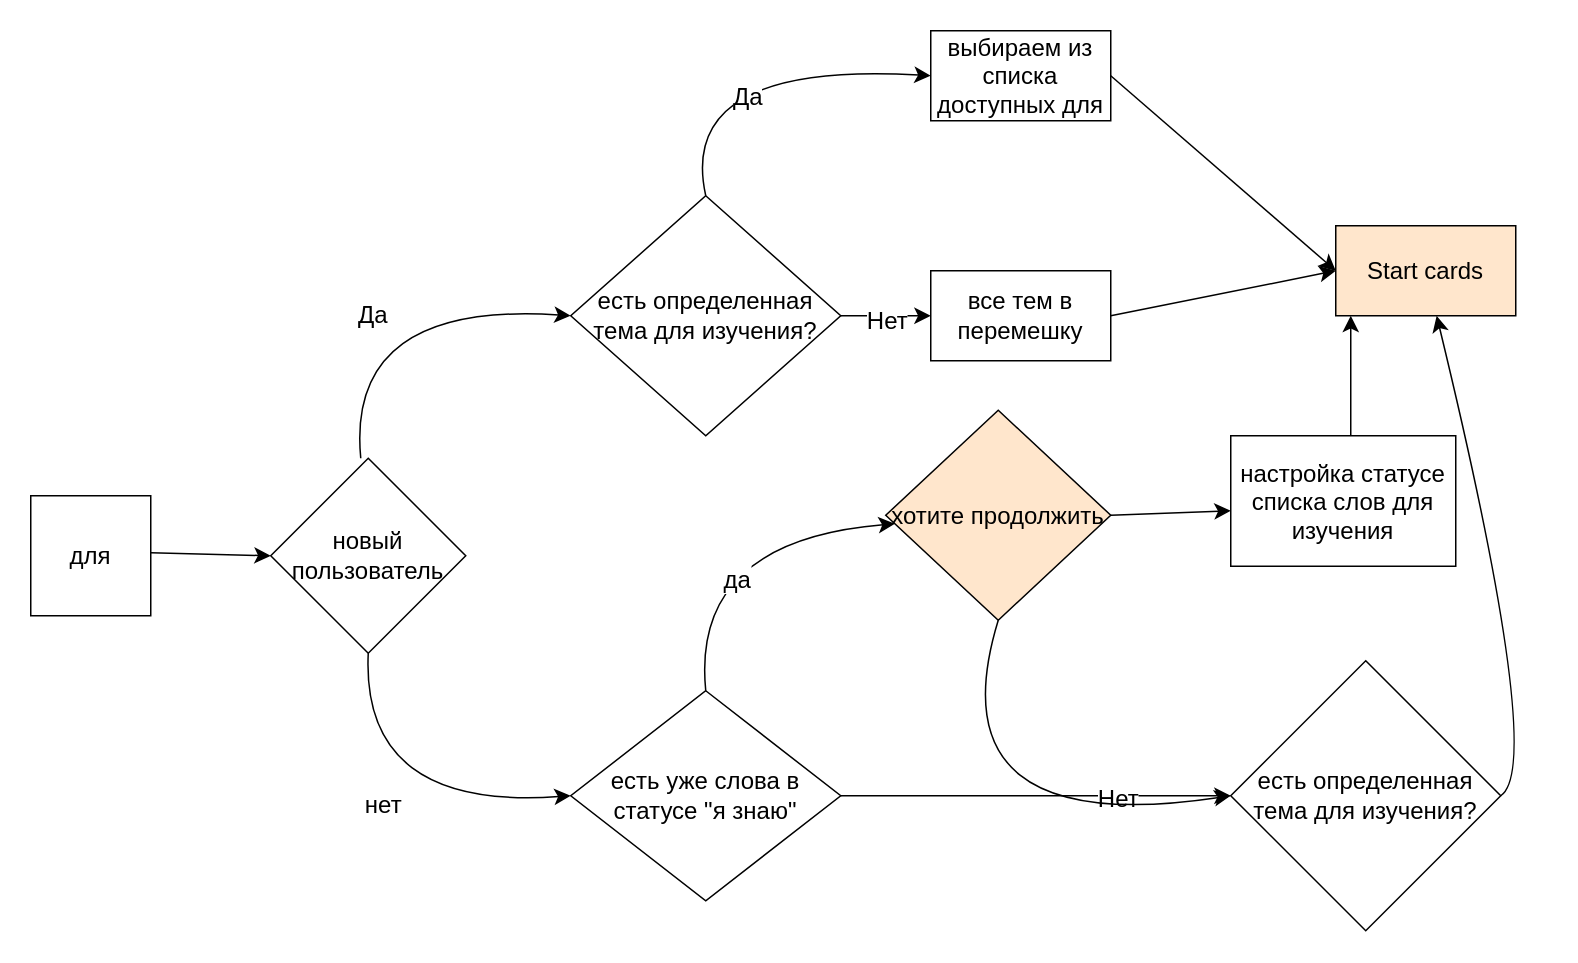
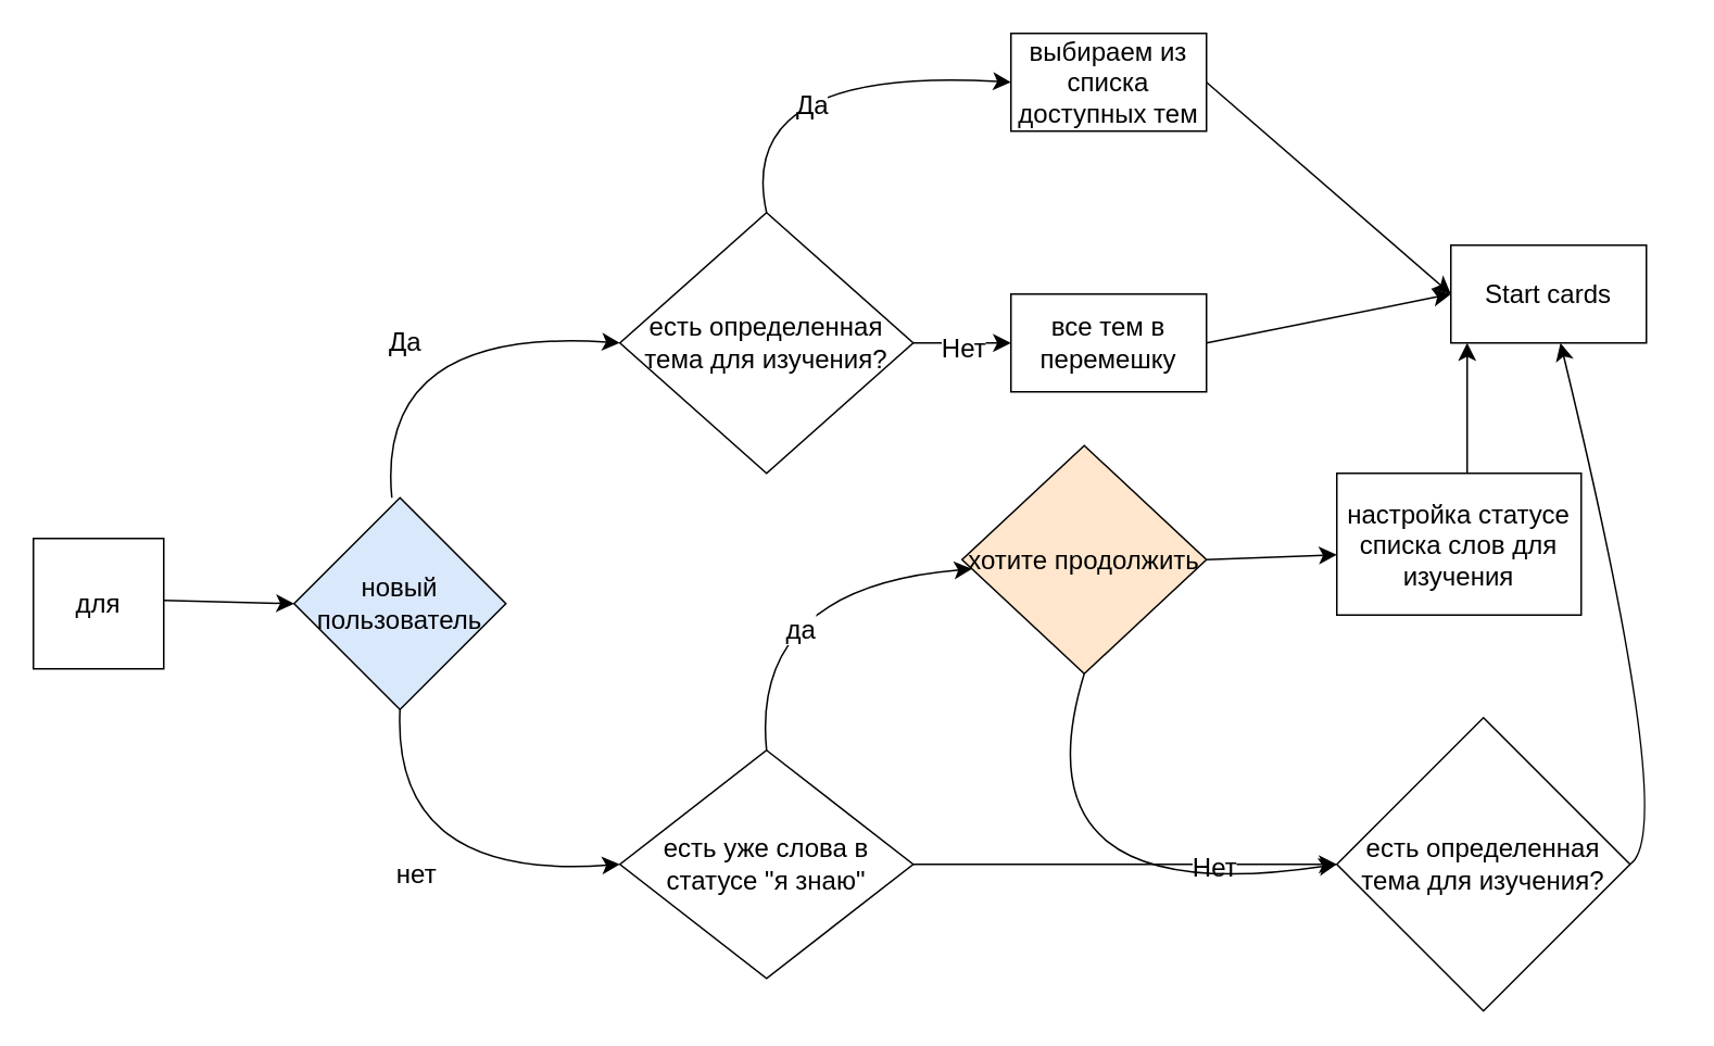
  <mxCell id="0" />
  <mxCell id="1" parent="0" />
  <mxCell id="2" value="для" style="whiteSpace=wrap;html=1;aspect=fixed;fontSize=16;" vertex="1" parent="1"><mxGeometry x="20" y="330" width="80" height="80" as="geometry" /></mxCell>
  <mxCell id="3" value="" style="endArrow=classic;html=1;rounded=0;fontSize=12;curved=1;startSize=8;endSize=8;" edge="1" parent="1"><mxGeometry width="50" height="50" relative="1" as="geometry"><mxPoint x="100" y="368" as="sourcePoint" /><mxPoint x="180" y="370" as="targetPoint" /></mxGeometry></mxCell>
- <mxCell id="4" value="новый пользователь&lt;br&gt;" style="rhombus;whiteSpace=wrap;html=1;fontSize=16;" vertex="1" parent="1"><mxGeometry x="180" y="305" width="130" height="130" as="geometry" /></mxCell>
+ <mxCell id="4" value="новый пользователь&lt;br&gt;" style="rhombus;whiteSpace=wrap;html=1;fontSize=16;fillColor=#dae8fc;" vertex="1" parent="1"><mxGeometry x="180" y="305" width="130" height="130" as="geometry" /></mxCell>
  <mxCell id="5" value="" style="endArrow=classic;html=1;rounded=0;fontSize=12;curved=1;startSize=8;endSize=8;" edge="1" parent="1"><mxGeometry width="50" height="50" relative="1" as="geometry"><mxPoint x="240" y="305" as="sourcePoint" /><mxPoint x="380" y="210" as="targetPoint" /><Array as="points"><mxPoint x="230" y="200" /></Array></mxGeometry></mxCell>
  <mxCell id="6" value="Да" style="edgeLabel;html=1;align=center;verticalAlign=middle;resizable=0;points=[];fontSize=16;" vertex="1" connectable="0" parent="5"><mxGeometry x="-0.035" y="-7" relative="1" as="geometry"><mxPoint as="offset" /></mxGeometry></mxCell>
  <mxCell id="7" value="" style="endArrow=classic;html=1;rounded=0;fontSize=12;curved=1;startSize=8;endSize=8;exitX=0.5;exitY=1;exitDx=0;exitDy=0;" edge="1" parent="1" source="4"><mxGeometry width="50" height="50" relative="1" as="geometry"><mxPoint x="320" y="390" as="sourcePoint" /><mxPoint x="380" y="530" as="targetPoint" /><Array as="points"><mxPoint x="240" y="540" /></Array></mxGeometry></mxCell>
  <mxCell id="8" value="нет&lt;br&gt;" style="edgeLabel;html=1;align=center;verticalAlign=middle;resizable=0;points=[];fontSize=16;" vertex="1" connectable="0" parent="7"><mxGeometry x="-0.187" y="14" relative="1" as="geometry"><mxPoint as="offset" /></mxGeometry></mxCell>
  <mxCell id="9" value="есть определенная тема для изучения?" style="rhombus;whiteSpace=wrap;html=1;fontSize=16;" vertex="1" parent="1"><mxGeometry x="380" y="130" width="180" height="160" as="geometry" /></mxCell>
  <mxCell id="10" value="есть уже слова в статусе &quot;я знаю&quot;" style="rhombus;whiteSpace=wrap;html=1;fontSize=16;" vertex="1" parent="1"><mxGeometry x="380" y="460" width="180" height="140" as="geometry" /></mxCell>
  <mxCell id="11" value="" style="endArrow=classic;html=1;rounded=0;fontSize=12;curved=1;startSize=8;endSize=8;" edge="1" parent="1"><mxGeometry width="50" height="50" relative="1" as="geometry"><mxPoint x="470" y="130" as="sourcePoint" /><mxPoint x="620" y="50" as="targetPoint" /><Array as="points"><mxPoint x="450" y="40" /></Array></mxGeometry></mxCell>
  <mxCell id="12" value="Да" style="edgeLabel;html=1;align=center;verticalAlign=middle;resizable=0;points=[];fontSize=16;" vertex="1" connectable="0" parent="11"><mxGeometry x="0.071" y="-21" relative="1" as="geometry"><mxPoint as="offset" /></mxGeometry></mxCell>
  <mxCell id="13" value="" style="endArrow=classic;html=1;rounded=0;fontSize=12;curved=1;startSize=8;endSize=8;exitX=1;exitY=0.5;exitDx=0;exitDy=0;" edge="1" parent="1" source="9"><mxGeometry width="50" height="50" relative="1" as="geometry"><mxPoint x="580" y="390" as="sourcePoint" /><mxPoint x="620" y="210" as="targetPoint" /><Array as="points" /></mxGeometry></mxCell>
  <mxCell id="14" value="Нет" style="edgeLabel;html=1;align=center;verticalAlign=middle;resizable=0;points=[];fontSize=16;" vertex="1" connectable="0" parent="13"><mxGeometry x="-0.011" y="-2" relative="1" as="geometry"><mxPoint as="offset" /></mxGeometry></mxCell>
- <mxCell id="15" value="выбираем из списка доступных для" style="rounded=0;whiteSpace=wrap;html=1;fontSize=16;" vertex="1" parent="1"><mxGeometry x="620" y="20" width="120" height="60" as="geometry" /></mxCell>
+ <mxCell id="15" value="выбираем из списка доступных тем" style="rounded=0;whiteSpace=wrap;html=1;fontSize=16;" vertex="1" parent="1"><mxGeometry x="620" y="20" width="120" height="60" as="geometry" /></mxCell>
  <mxCell id="16" value="все тем в перемешку" style="rounded=0;whiteSpace=wrap;html=1;fontSize=16;" vertex="1" parent="1"><mxGeometry x="620" y="180" width="120" height="60" as="geometry" /></mxCell>
  <mxCell id="17" value="" style="endArrow=classic;html=1;rounded=0;fontSize=12;curved=1;startSize=8;endSize=8;exitX=0.5;exitY=0;exitDx=0;exitDy=0;" edge="1" parent="1" source="10" target="19"><mxGeometry width="50" height="50" relative="1" as="geometry"><mxPoint x="560" y="340" as="sourcePoint" /><mxPoint x="620" y="370" as="targetPoint" /><Array as="points"><mxPoint x="460" y="360" /></Array></mxGeometry></mxCell>
  <mxCell id="18" value="да" style="edgeLabel;html=1;align=center;verticalAlign=middle;resizable=0;points=[];fontSize=16;" vertex="1" connectable="0" parent="17"><mxGeometry x="0.092" y="-28" relative="1" as="geometry"><mxPoint as="offset" /></mxGeometry></mxCell>
  <mxCell id="19" value="хотите продолжить" style="rhombus;whiteSpace=wrap;html=1;fontSize=16;fillColor=#ffe6cc;" vertex="1" parent="1"><mxGeometry x="590" y="273" width="150" height="140" as="geometry" /></mxCell>
  <mxCell id="20" value="" style="endArrow=classic;html=1;rounded=0;fontSize=12;curved=1;startSize=8;endSize=8;" edge="1" parent="1"><mxGeometry width="50" height="50" relative="1" as="geometry"><mxPoint x="560" y="530" as="sourcePoint" /><mxPoint x="820" y="530" as="targetPoint" /><Array as="points" /></mxGeometry></mxCell>
  <mxCell id="21" value="Нет" style="edgeLabel;html=1;align=center;verticalAlign=middle;resizable=0;points=[];fontSize=16;" vertex="1" connectable="0" parent="20"><mxGeometry x="0.415" y="-1" relative="1" as="geometry"><mxPoint as="offset" /></mxGeometry></mxCell>
  <mxCell id="22" value="" style="endArrow=classic;html=1;rounded=0;fontSize=12;curved=1;startSize=8;endSize=8;exitX=0.5;exitY=1;exitDx=0;exitDy=0;" edge="1" parent="1" source="19"><mxGeometry width="50" height="50" relative="1" as="geometry"><mxPoint x="710" y="435" as="sourcePoint" /><mxPoint x="820" y="530" as="targetPoint" /><Array as="points"><mxPoint x="620" y="560" /></Array></mxGeometry></mxCell>
  <mxCell id="23" value="" style="endArrow=classic;html=1;rounded=0;fontSize=12;curved=1;startSize=8;endSize=8;" edge="1" parent="1"><mxGeometry width="50" height="50" relative="1" as="geometry"><mxPoint x="740" y="343" as="sourcePoint" /><mxPoint x="820" y="340" as="targetPoint" /></mxGeometry></mxCell>
  <mxCell id="24" value="настройка статусе списка слов для изучения" style="rounded=0;whiteSpace=wrap;html=1;fontSize=16;" vertex="1" parent="1"><mxGeometry x="820" y="290" width="150" height="87" as="geometry" /></mxCell>
  <mxCell id="25" value="есть определенная тема для изучения?" style="rhombus;whiteSpace=wrap;html=1;fontSize=16;" vertex="1" parent="1"><mxGeometry x="820" y="440" width="180" height="180" as="geometry" /></mxCell>
  <mxCell id="26" value="" style="endArrow=classic;html=1;rounded=0;fontSize=12;curved=1;startSize=8;endSize=8;" edge="1" parent="1"><mxGeometry width="50" height="50" relative="1" as="geometry"><mxPoint x="900" y="290" as="sourcePoint" /><mxPoint x="900" y="210" as="targetPoint" /></mxGeometry></mxCell>
  <mxCell id="27" value="" style="endArrow=classic;html=1;rounded=0;fontSize=12;curved=1;startSize=8;endSize=8;" edge="1" parent="1" target="28"><mxGeometry width="50" height="50" relative="1" as="geometry"><mxPoint x="1000" y="530" as="sourcePoint" /><mxPoint x="1000" y="210" as="targetPoint" /><Array as="points"><mxPoint x="1030" y="510" /></Array></mxGeometry></mxCell>
- <mxCell id="28" value="Start cards" style="rounded=0;whiteSpace=wrap;html=1;fontSize=16;fillColor=#ffe6cc;" vertex="1" parent="1"><mxGeometry x="890" y="150" width="120" height="60" as="geometry" /></mxCell>
+ <mxCell id="28" value="Start cards" style="rounded=0;whiteSpace=wrap;html=1;fontSize=16;" vertex="1" parent="1"><mxGeometry x="890" y="150" width="120" height="60" as="geometry" /></mxCell>
  <mxCell id="29" value="" style="endArrow=classic;html=1;rounded=0;fontSize=12;curved=1;startSize=8;endSize=8;entryX=0;entryY=0.5;entryDx=0;entryDy=0;" edge="1" parent="1" target="28"><mxGeometry width="50" height="50" relative="1" as="geometry"><mxPoint x="740" y="210" as="sourcePoint" /><mxPoint x="790" y="160" as="targetPoint" /></mxGeometry></mxCell>
  <mxCell id="30" value="" style="endArrow=classic;html=1;rounded=0;fontSize=12;curved=1;startSize=8;endSize=8;entryX=0;entryY=0.5;entryDx=0;entryDy=0;" edge="1" parent="1" target="28"><mxGeometry width="50" height="50" relative="1" as="geometry"><mxPoint x="740" y="50" as="sourcePoint" /><mxPoint x="750" y="-40" as="targetPoint" /></mxGeometry></mxCell>
